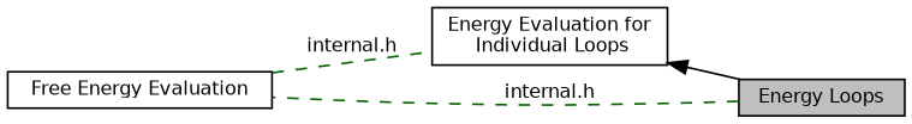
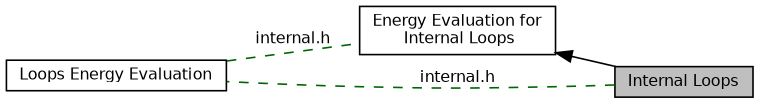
  digraph {
    rankdir=LR
    node [color=black fontname=Helvetica fontsize=10 shape=box]
    edge [color=darkgreen dir=none fontname=Helvetica fontsize=10 labelfontname=Helvetica labelfontsize=10 shape=plaintext style=dashed]
-   n1 [height=0.2 label="Free Energy Evaluation" width=0.4]
-   n2 [height=0.2 label="Energy Evaluation for\l Individual Loops" width=0.4]
-   n3 [fillcolor=grey75 fontcolor=black height=0.2 label="Energy Loops" style=filled width=0.4]
+   n1 [height=0.2 label="Loops Energy Evaluation" width=0.4]
+   n2 [height=0.2 label="Energy Evaluation for\l Internal Loops" width=0.4]
+   n3 [fillcolor=grey75 fontcolor=black height=0.2 label="Internal Loops" style=filled width=0.4]
    n1 -> n2 [label="internal.h"]
    n2 -> n3 [dir=back style=solid color=""]
    n3 -> n1 [label="internal.h"]
  }
